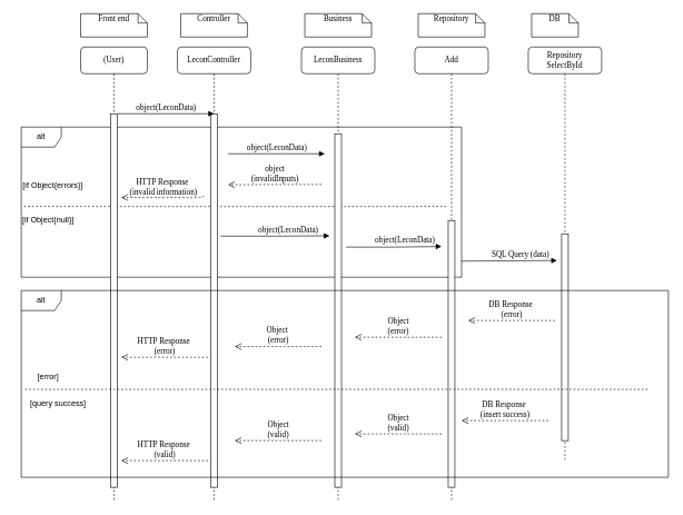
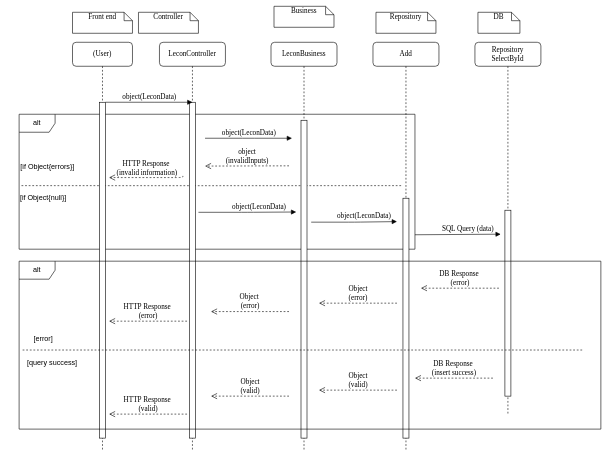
  <mxCell id="0" />
  <mxCell id="1" parent="0" />
  <mxCell id="2" value="" style="group" vertex="1" connectable="0" parent="1"><mxGeometry x="31" y="190" width="660" height="225" as="geometry" /></mxCell>
  <mxCell id="3" value="alt" style="shape=umlFrame;whiteSpace=wrap;html=1;pointerEvents=0;" vertex="1" parent="2"><mxGeometry width="660" height="225" as="geometry" /></mxCell>
  <mxCell id="4" value="" style="endArrow=none;dashed=1;html=1;rounded=0;exitX=0.006;exitY=0.529;exitDx=0;exitDy=0;exitPerimeter=0;entryX=0.969;entryY=0.529;entryDx=0;entryDy=0;entryPerimeter=0;" edge="1" parent="2" source="3" target="3"><mxGeometry width="50" height="50" relative="1" as="geometry"><mxPoint x="825.0" y="119.118" as="sourcePoint" /><mxPoint x="928.125" y="52.941" as="targetPoint" /><Array as="points"><mxPoint x="309.375" y="119.118" /></Array></mxGeometry></mxCell>
  <mxCell id="5" value="[if Object{errors}]" style="text;html=1;align=center;verticalAlign=middle;resizable=0;points=[];autosize=1;strokeColor=none;fillColor=none;" vertex="1" parent="2"><mxGeometry x="-8.462" y="72.794" width="110" height="30" as="geometry" /></mxCell>
  <mxCell id="6" value="[if Object{null}]" style="text;html=1;align=center;verticalAlign=middle;resizable=0;points=[];autosize=1;strokeColor=none;fillColor=none;" vertex="1" parent="2"><mxGeometry x="-10.154" y="124.412" width="100" height="30" as="geometry" /></mxCell>
  <mxCell id="7" value="HTTP Response&amp;nbsp;&lt;div&gt;(invalid information)&lt;/div&gt;" style="html=1;verticalAlign=bottom;endArrow=open;dashed=1;endSize=8;labelBackgroundColor=none;fontFamily=Verdana;fontSize=12;edgeStyle=elbowEdgeStyle;elbow=vertical;" edge="1" parent="2"><mxGeometry relative="1" as="geometry"><mxPoint x="150" y="105.79" as="targetPoint" /><Array as="points"><mxPoint x="246.922" y="105.584" /><mxPoint x="297.692" y="105.584" /></Array><mxPoint x="273" y="102.79" as="sourcePoint" /></mxGeometry></mxCell>
  <mxCell id="8" value="object&lt;div&gt;(invalidInputs)&lt;/div&gt;" style="html=1;verticalAlign=bottom;endArrow=open;dashed=1;endSize=8;labelBackgroundColor=none;fontFamily=Verdana;fontSize=12;edgeStyle=elbowEdgeStyle;elbow=vertical;" edge="1" parent="2"><mxGeometry relative="1" as="geometry"><mxPoint x="309.999" y="86.414" as="targetPoint" /><Array as="points"><mxPoint x="436.922" y="86.414" /><mxPoint x="487.692" y="86.414" /></Array><mxPoint x="450" y="86" as="sourcePoint" /></mxGeometry></mxCell>
  <mxCell id="9" value="(User)" style="shape=umlLifeline;perimeter=lifelinePerimeter;whiteSpace=wrap;html=1;container=1;collapsible=0;recursiveResize=0;outlineConnect=0;rounded=1;shadow=0;comic=0;labelBackgroundColor=none;strokeWidth=1;fontFamily=Verdana;fontSize=12;align=center;" vertex="1" parent="1"><mxGeometry x="120" y="70" width="100" height="680" as="geometry" /></mxCell>
  <mxCell id="10" value="" style="html=1;points=[];perimeter=orthogonalPerimeter;rounded=0;shadow=0;comic=0;labelBackgroundColor=none;strokeWidth=1;fontFamily=Verdana;fontSize=12;align=center;" vertex="1" parent="9"><mxGeometry x="45" y="100" width="10" height="560" as="geometry" /></mxCell>
  <mxCell id="11" value="Front end" style="shape=note;whiteSpace=wrap;html=1;size=14;verticalAlign=top;align=center;spacingTop=-6;rounded=0;shadow=0;comic=0;labelBackgroundColor=none;strokeWidth=1;fontFamily=Verdana;fontSize=12" vertex="1" parent="1"><mxGeometry x="120" y="20" width="100" height="35" as="geometry" /></mxCell>
- <mxCell id="12" value="Controller" style="shape=note;whiteSpace=wrap;html=1;size=14;verticalAlign=top;align=center;spacingTop=-6;rounded=0;shadow=0;comic=0;labelBackgroundColor=none;strokeWidth=1;fontFamily=Verdana;fontSize=12" vertex="1" parent="1"><mxGeometry x="270" y="20" width="100" height="35" as="geometry" /></mxCell>
+ <mxCell id="12" value="Controller" style="shape=note;whiteSpace=wrap;html=1;size=14;verticalAlign=top;align=center;spacingTop=-6;rounded=0;shadow=0;comic=0;labelBackgroundColor=none;strokeWidth=1;fontFamily=Verdana;fontSize=12" vertex="1" parent="1"><mxGeometry x="230" y="20" width="100" height="35" as="geometry" /></mxCell>
  <mxCell id="13" value="LeconController" style="shape=umlLifeline;perimeter=lifelinePerimeter;whiteSpace=wrap;html=1;container=1;collapsible=0;recursiveResize=0;outlineConnect=0;rounded=1;shadow=0;comic=0;labelBackgroundColor=none;strokeWidth=1;fontFamily=Verdana;fontSize=12;align=center;" vertex="1" parent="1"><mxGeometry x="265" y="70" width="110" height="680" as="geometry" /></mxCell>
  <mxCell id="14" value="" style="html=1;points=[];perimeter=orthogonalPerimeter;rounded=0;shadow=0;comic=0;labelBackgroundColor=none;strokeWidth=1;fontFamily=Verdana;fontSize=12;align=center;" vertex="1" parent="13"><mxGeometry x="50" y="100" width="10" height="560" as="geometry" /></mxCell>
  <mxCell id="15" value="object(LeconData)" style="html=1;verticalAlign=bottom;endArrow=block;labelBackgroundColor=none;fontFamily=Verdana;fontSize=12;edgeStyle=elbowEdgeStyle;elbow=vertical;" edge="1" parent="1" source="10"><mxGeometry x="0.002" relative="1" as="geometry"><mxPoint x="240" y="180" as="sourcePoint" /><mxPoint x="320" y="170" as="targetPoint" /><mxPoint as="offset" /></mxGeometry></mxCell>
- <mxCell id="16" value="Business" style="shape=note;whiteSpace=wrap;html=1;size=14;verticalAlign=top;align=center;spacingTop=-6;rounded=0;shadow=0;comic=0;labelBackgroundColor=none;strokeWidth=1;fontFamily=Verdana;fontSize=12" vertex="1" parent="1"><mxGeometry x="456" y="20" width="100" height="35" as="geometry" /></mxCell>
+ <mxCell id="16" value="Business" style="shape=note;whiteSpace=wrap;html=1;size=14;verticalAlign=top;align=center;spacingTop=-6;rounded=0;shadow=0;comic=0;labelBackgroundColor=none;strokeWidth=1;fontFamily=Verdana;fontSize=12" vertex="1" parent="1"><mxGeometry x="456" y="10" width="100" height="35" as="geometry" /></mxCell>
  <mxCell id="17" value="LeconBusiness" style="shape=umlLifeline;perimeter=lifelinePerimeter;whiteSpace=wrap;html=1;container=1;collapsible=0;recursiveResize=0;outlineConnect=0;rounded=1;shadow=0;comic=0;labelBackgroundColor=none;strokeWidth=1;fontFamily=Verdana;fontSize=12;align=center;" vertex="1" parent="1"><mxGeometry x="451" y="70" width="110" height="680" as="geometry" /></mxCell>
  <mxCell id="18" value="" style="html=1;points=[];perimeter=orthogonalPerimeter;rounded=0;shadow=0;comic=0;labelBackgroundColor=none;strokeWidth=1;fontFamily=Verdana;fontSize=12;align=center;" vertex="1" parent="17"><mxGeometry x="50" y="130" width="10" height="530" as="geometry" /></mxCell>
  <mxCell id="19" value="object(LeconData)" style="html=1;verticalAlign=bottom;endArrow=block;labelBackgroundColor=none;fontFamily=Verdana;fontSize=12;edgeStyle=elbowEdgeStyle;elbow=vertical;" edge="1" parent="17"><mxGeometry x="0.002" relative="1" as="geometry"><mxPoint x="-110" y="160" as="sourcePoint" /><mxPoint x="35" y="160" as="targetPoint" /><mxPoint as="offset" /></mxGeometry></mxCell>
  <mxCell id="20" value="object(LeconData)" style="html=1;verticalAlign=bottom;endArrow=block;labelBackgroundColor=none;fontFamily=Verdana;fontSize=12;edgeStyle=elbowEdgeStyle;elbow=horizontal;" edge="1" parent="1"><mxGeometry x="0.23" relative="1" as="geometry"><mxPoint x="330" y="353.5" as="sourcePoint" /><mxPoint x="493" y="353" as="targetPoint" /><mxPoint as="offset" /></mxGeometry></mxCell>
  <mxCell id="21" value="Repository" style="shape=note;whiteSpace=wrap;html=1;size=14;verticalAlign=top;align=center;spacingTop=-6;rounded=0;shadow=0;comic=0;labelBackgroundColor=none;strokeWidth=1;fontFamily=Verdana;fontSize=12" vertex="1" parent="1"><mxGeometry x="626" y="20" width="100" height="35" as="geometry" /></mxCell>
  <mxCell id="22" value="Add" style="shape=umlLifeline;perimeter=lifelinePerimeter;whiteSpace=wrap;html=1;container=1;collapsible=0;recursiveResize=0;outlineConnect=0;rounded=1;shadow=0;comic=0;labelBackgroundColor=none;strokeWidth=1;fontFamily=Verdana;fontSize=12;align=center;" vertex="1" parent="1"><mxGeometry x="621" y="70" width="110" height="680" as="geometry" /></mxCell>
  <mxCell id="23" value="" style="html=1;points=[];perimeter=orthogonalPerimeter;rounded=0;shadow=0;comic=0;labelBackgroundColor=none;strokeWidth=1;fontFamily=Verdana;fontSize=12;align=center;" vertex="1" parent="22"><mxGeometry x="50" y="260" width="10" height="400" as="geometry" /></mxCell>
  <mxCell id="24" value="object(LeconData)" style="html=1;verticalAlign=bottom;endArrow=block;labelBackgroundColor=none;fontFamily=Verdana;fontSize=12;edgeStyle=elbowEdgeStyle;elbow=horizontal;" edge="1" parent="22"><mxGeometry x="0.23" relative="1" as="geometry"><mxPoint x="-103" y="299.94" as="sourcePoint" /><mxPoint x="40" y="299" as="targetPoint" /><mxPoint as="offset" /></mxGeometry></mxCell>
  <mxCell id="25" value="DB" style="shape=note;whiteSpace=wrap;html=1;size=14;verticalAlign=top;align=center;spacingTop=-6;rounded=0;shadow=0;comic=0;labelBackgroundColor=none;strokeWidth=1;fontFamily=Verdana;fontSize=12" vertex="1" parent="1"><mxGeometry x="796" y="20" width="70" height="35" as="geometry" /></mxCell>
  <mxCell id="26" value="Repository&lt;div&gt;SelectById&lt;/div&gt;" style="shape=umlLifeline;perimeter=lifelinePerimeter;whiteSpace=wrap;html=1;container=1;collapsible=0;recursiveResize=0;outlineConnect=0;rounded=1;shadow=0;comic=0;labelBackgroundColor=none;strokeWidth=1;fontFamily=Verdana;fontSize=12;align=center;" vertex="1" parent="1"><mxGeometry x="791" y="70" width="110" height="620" as="geometry" /></mxCell>
  <mxCell id="27" value="" style="html=1;points=[];perimeter=orthogonalPerimeter;rounded=0;shadow=0;comic=0;labelBackgroundColor=none;strokeWidth=1;fontFamily=Verdana;fontSize=12;align=center;" vertex="1" parent="26"><mxGeometry x="50" y="280" width="10" height="310" as="geometry" /></mxCell>
  <mxCell id="28" value="" style="group;movable=1;resizable=1;rotatable=1;deletable=1;editable=1;locked=0;connectable=1;" vertex="1" connectable="0" parent="1"><mxGeometry x="31" y="435" width="970" height="280" as="geometry" /></mxCell>
  <mxCell id="29" value="alt" style="shape=umlFrame;whiteSpace=wrap;html=1;pointerEvents=0;" vertex="1" parent="28"><mxGeometry width="970" height="280" as="geometry" /></mxCell>
  <mxCell id="30" value="" style="endArrow=none;dashed=1;html=1;rounded=0;exitX=0.006;exitY=0.529;exitDx=0;exitDy=0;exitPerimeter=0;entryX=0.969;entryY=0.529;entryDx=0;entryDy=0;entryPerimeter=0;" edge="1" parent="28" source="29" target="29"><mxGeometry width="50" height="50" relative="1" as="geometry"><mxPoint x="1212.5" y="108.529" as="sourcePoint" /><mxPoint x="1364.062" y="48.235" as="targetPoint" /><Array as="points" /></mxGeometry></mxCell>
  <mxCell id="31" value="[error]" style="text;html=1;align=center;verticalAlign=middle;resizable=0;points=[];autosize=1;strokeColor=none;fillColor=none;" vertex="1" parent="28"><mxGeometry x="10.004" y="115.004" width="60" height="30" as="geometry" /></mxCell>
  <mxCell id="32" value="[query success]" style="text;html=1;align=center;verticalAlign=middle;resizable=0;points=[];autosize=1;strokeColor=none;fillColor=none;" vertex="1" parent="28"><mxGeometry x="-0.003" y="155.003" width="110" height="30" as="geometry" /></mxCell>
  <mxCell id="33" value="DB Response&amp;nbsp;&lt;div&gt;(error)&lt;/div&gt;" style="html=1;verticalAlign=bottom;endArrow=open;dashed=1;endSize=8;labelBackgroundColor=none;fontFamily=Verdana;fontSize=12;edgeStyle=elbowEdgeStyle;elbow=vertical;" edge="1" parent="28"><mxGeometry relative="1" as="geometry"><mxPoint x="670" y="45" as="targetPoint" /><Array as="points"><mxPoint x="745" y="45" /><mxPoint x="775" y="45" /></Array><mxPoint x="800" y="45" as="sourcePoint" /></mxGeometry></mxCell>
  <mxCell id="34" value="&lt;div&gt;Object&lt;/div&gt;&lt;div&gt;(error)&lt;/div&gt;" style="html=1;verticalAlign=bottom;endArrow=open;dashed=1;endSize=8;labelBackgroundColor=none;fontFamily=Verdana;fontSize=12;edgeStyle=elbowEdgeStyle;elbow=vertical;" edge="1" parent="28"><mxGeometry relative="1" as="geometry"><mxPoint x="500" y="70" as="targetPoint" /><Array as="points"><mxPoint x="575" y="70" /><mxPoint x="605" y="70" /></Array><mxPoint x="630" y="70" as="sourcePoint" /></mxGeometry></mxCell>
  <mxCell id="35" value="Object&amp;nbsp;&lt;div&gt;(error)&lt;/div&gt;" style="html=1;verticalAlign=bottom;endArrow=open;dashed=1;endSize=8;labelBackgroundColor=none;fontFamily=Verdana;fontSize=12;edgeStyle=elbowEdgeStyle;elbow=vertical;" edge="1" parent="28"><mxGeometry relative="1" as="geometry"><mxPoint x="320" y="84" as="targetPoint" /><Array as="points"><mxPoint x="395" y="84" /><mxPoint x="425" y="84" /></Array><mxPoint x="450" y="84" as="sourcePoint" /></mxGeometry></mxCell>
  <mxCell id="36" value="HTTP Response&amp;nbsp;&lt;div&gt;(error)&lt;/div&gt;" style="html=1;verticalAlign=bottom;endArrow=open;dashed=1;endSize=8;labelBackgroundColor=none;fontFamily=Verdana;fontSize=12;edgeStyle=elbowEdgeStyle;elbow=vertical;" edge="1" parent="28"><mxGeometry relative="1" as="geometry"><mxPoint x="150" y="100" as="targetPoint" /><Array as="points"><mxPoint x="225" y="100" /><mxPoint x="255" y="100" /></Array><mxPoint x="280" y="100" as="sourcePoint" /></mxGeometry></mxCell>
  <mxCell id="37" value="DB Response&amp;nbsp;&lt;div&gt;(insert success)&lt;/div&gt;" style="html=1;verticalAlign=bottom;endArrow=open;dashed=1;endSize=8;labelBackgroundColor=none;fontFamily=Verdana;fontSize=12;edgeStyle=elbowEdgeStyle;elbow=vertical;" edge="1" parent="28"><mxGeometry relative="1" as="geometry"><mxPoint x="660" y="195" as="targetPoint" /><Array as="points"><mxPoint x="735" y="195" /><mxPoint x="765" y="195" /></Array><mxPoint x="790" y="195" as="sourcePoint" /></mxGeometry></mxCell>
  <mxCell id="38" value="&lt;div&gt;Object&lt;/div&gt;&lt;div&gt;(valid)&lt;/div&gt;" style="html=1;verticalAlign=bottom;endArrow=open;dashed=1;endSize=8;labelBackgroundColor=none;fontFamily=Verdana;fontSize=12;edgeStyle=elbowEdgeStyle;elbow=vertical;" edge="1" parent="28"><mxGeometry relative="1" as="geometry"><mxPoint x="500" y="215" as="targetPoint" /><Array as="points"><mxPoint x="575" y="215" /><mxPoint x="605" y="215" /></Array><mxPoint x="630" y="215" as="sourcePoint" /></mxGeometry></mxCell>
  <mxCell id="39" value="&lt;div&gt;Object&lt;/div&gt;&lt;div&gt;(valid)&lt;/div&gt;" style="html=1;verticalAlign=bottom;endArrow=open;dashed=1;endSize=8;labelBackgroundColor=none;fontFamily=Verdana;fontSize=12;edgeStyle=elbowEdgeStyle;elbow=vertical;" edge="1" parent="28"><mxGeometry relative="1" as="geometry"><mxPoint x="320" y="225" as="targetPoint" /><Array as="points"><mxPoint x="395" y="225" /><mxPoint x="425" y="225" /></Array><mxPoint x="450" y="225" as="sourcePoint" /></mxGeometry></mxCell>
  <mxCell id="40" value="HTTP Response&amp;nbsp;&lt;div&gt;(valid)&lt;/div&gt;" style="html=1;verticalAlign=bottom;endArrow=open;dashed=1;endSize=8;labelBackgroundColor=none;fontFamily=Verdana;fontSize=12;edgeStyle=elbowEdgeStyle;elbow=vertical;" edge="1" parent="28"><mxGeometry relative="1" as="geometry"><mxPoint x="150" y="255" as="targetPoint" /><Array as="points"><mxPoint x="225" y="255" /><mxPoint x="255" y="255" /></Array><mxPoint x="280" y="255" as="sourcePoint" /></mxGeometry></mxCell>
  <mxCell id="41" value="SQL Query (data)" style="html=1;verticalAlign=bottom;endArrow=block;labelBackgroundColor=none;fontFamily=Verdana;fontSize=12;edgeStyle=elbowEdgeStyle;elbow=vertical;" edge="1" parent="1"><mxGeometry x="0.23" relative="1" as="geometry"><mxPoint x="691" y="390.94" as="sourcePoint" /><mxPoint x="834" y="390" as="targetPoint" /><mxPoint as="offset" /></mxGeometry></mxCell>
